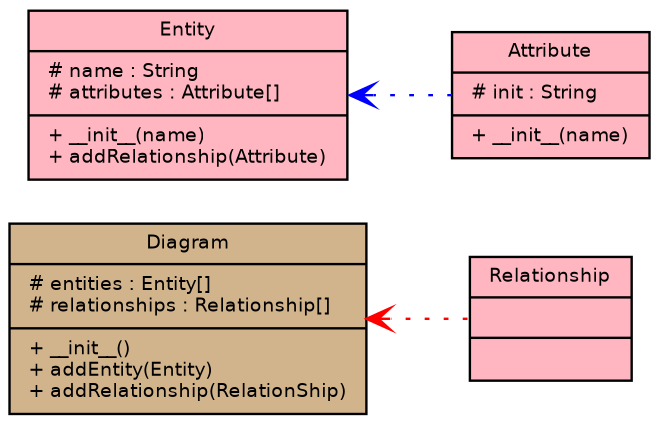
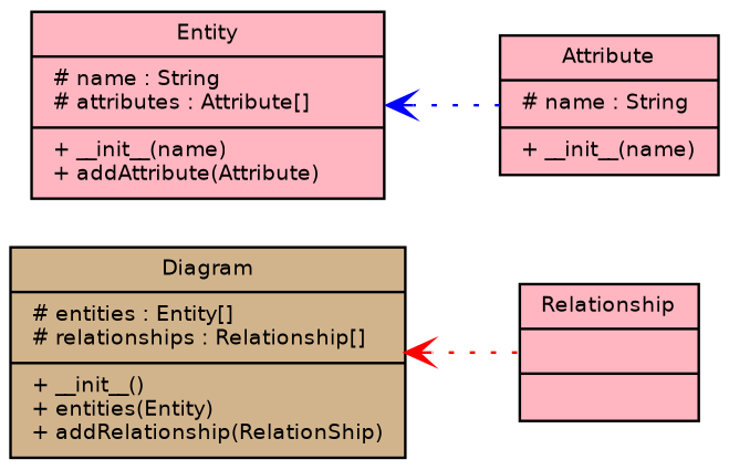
  digraph {
    fontname="Bitstream Vera Sans"
    fontsize=8
    rankdir=RL
    node [fillcolor=lightpink fontname="Bitstream Vera Sans" fontsize=8 shape=record style=filled]
    edge [arrowhead=vee fontname="Bitstream Vera Sans" fontsize=8 headport=e style=dotted tailport=w]
-   n1 [fillcolor=tan label="Diagram|# entities : Entity[]\l# relationships : Relationship[]\l|+ __init__()\l+ addEntity(Entity)\l+ addRelationship(RelationShip)\l"]
-   n2 [label="Entity|# name : String\l# attributes : Attribute[]\l|+ __init__(name)\l+ addRelationship(Attribute)\l"]
+   n1 [fillcolor=tan label="Diagram|# entities : Entity[]\l# relationships : Relationship[]\l|+ __init__()\l+ entities(Entity)\l+ addRelationship(RelationShip)\l"]
+   n2 [label="Entity|# name : String\l# attributes : Attribute[]\l|+ __init__(name)\l+ addAttribute(Attribute)\l"]
    n3 [label="Relationship| |"]
-   n4 [label="Attribute|# init : String\l|+ __init__(name)\l"]
+   n4 [label="Attribute|# name : String\l|+ __init__(name)\l"]
    n3 -> n1 [color=red]
    n4 -> n2 [color=blue]
  }
